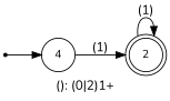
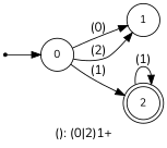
  digraph {
    fontname=Nunito
    label="(): (0|2)1+"
    rankdir=LR
    node [fontname=Nunito fontsize=12 shape=circle]
    edge [fontname=Nunito]
-   n1 [label=4]
+   n1 [label=0]
+   n2 [label=1]
    n3 [label=2 shape=doublecircle]
    n4 [label=2 shape=point]
+   n1 -> n2 [label="(0)"]
+   n1 -> n2 [label="(2)"]
    n1 -> n3 [label="(1)"]
    n3 -> n3 [label="(1)"]
    n4 -> n1
  }
